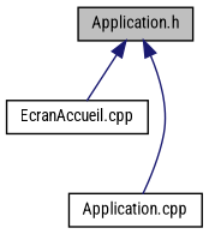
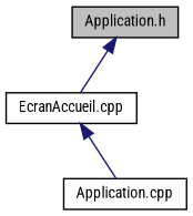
  digraph {
    fontname="Roboto Condensed"
    node [color=black fillcolor=white fontname="Roboto Condensed" fontsize=10 shape=record style=filled]
    edge [color=midnightblue dir=back fontname="Roboto Condensed" fontsize=10 labelfontname=Helvetica labelfontsize=10 style=solid]
    n1 [fillcolor=grey75 fontcolor=black height=0.2 label="Application.h" width=0.4]
    n2 [height=0.2 label="EcranAccueil.cpp" width=0.4]
    n3 [height=0.2 label="Application.cpp" width=0.4]
    n1 -> n2
-   n1 -> n3
+   n2 -> n3
  }
